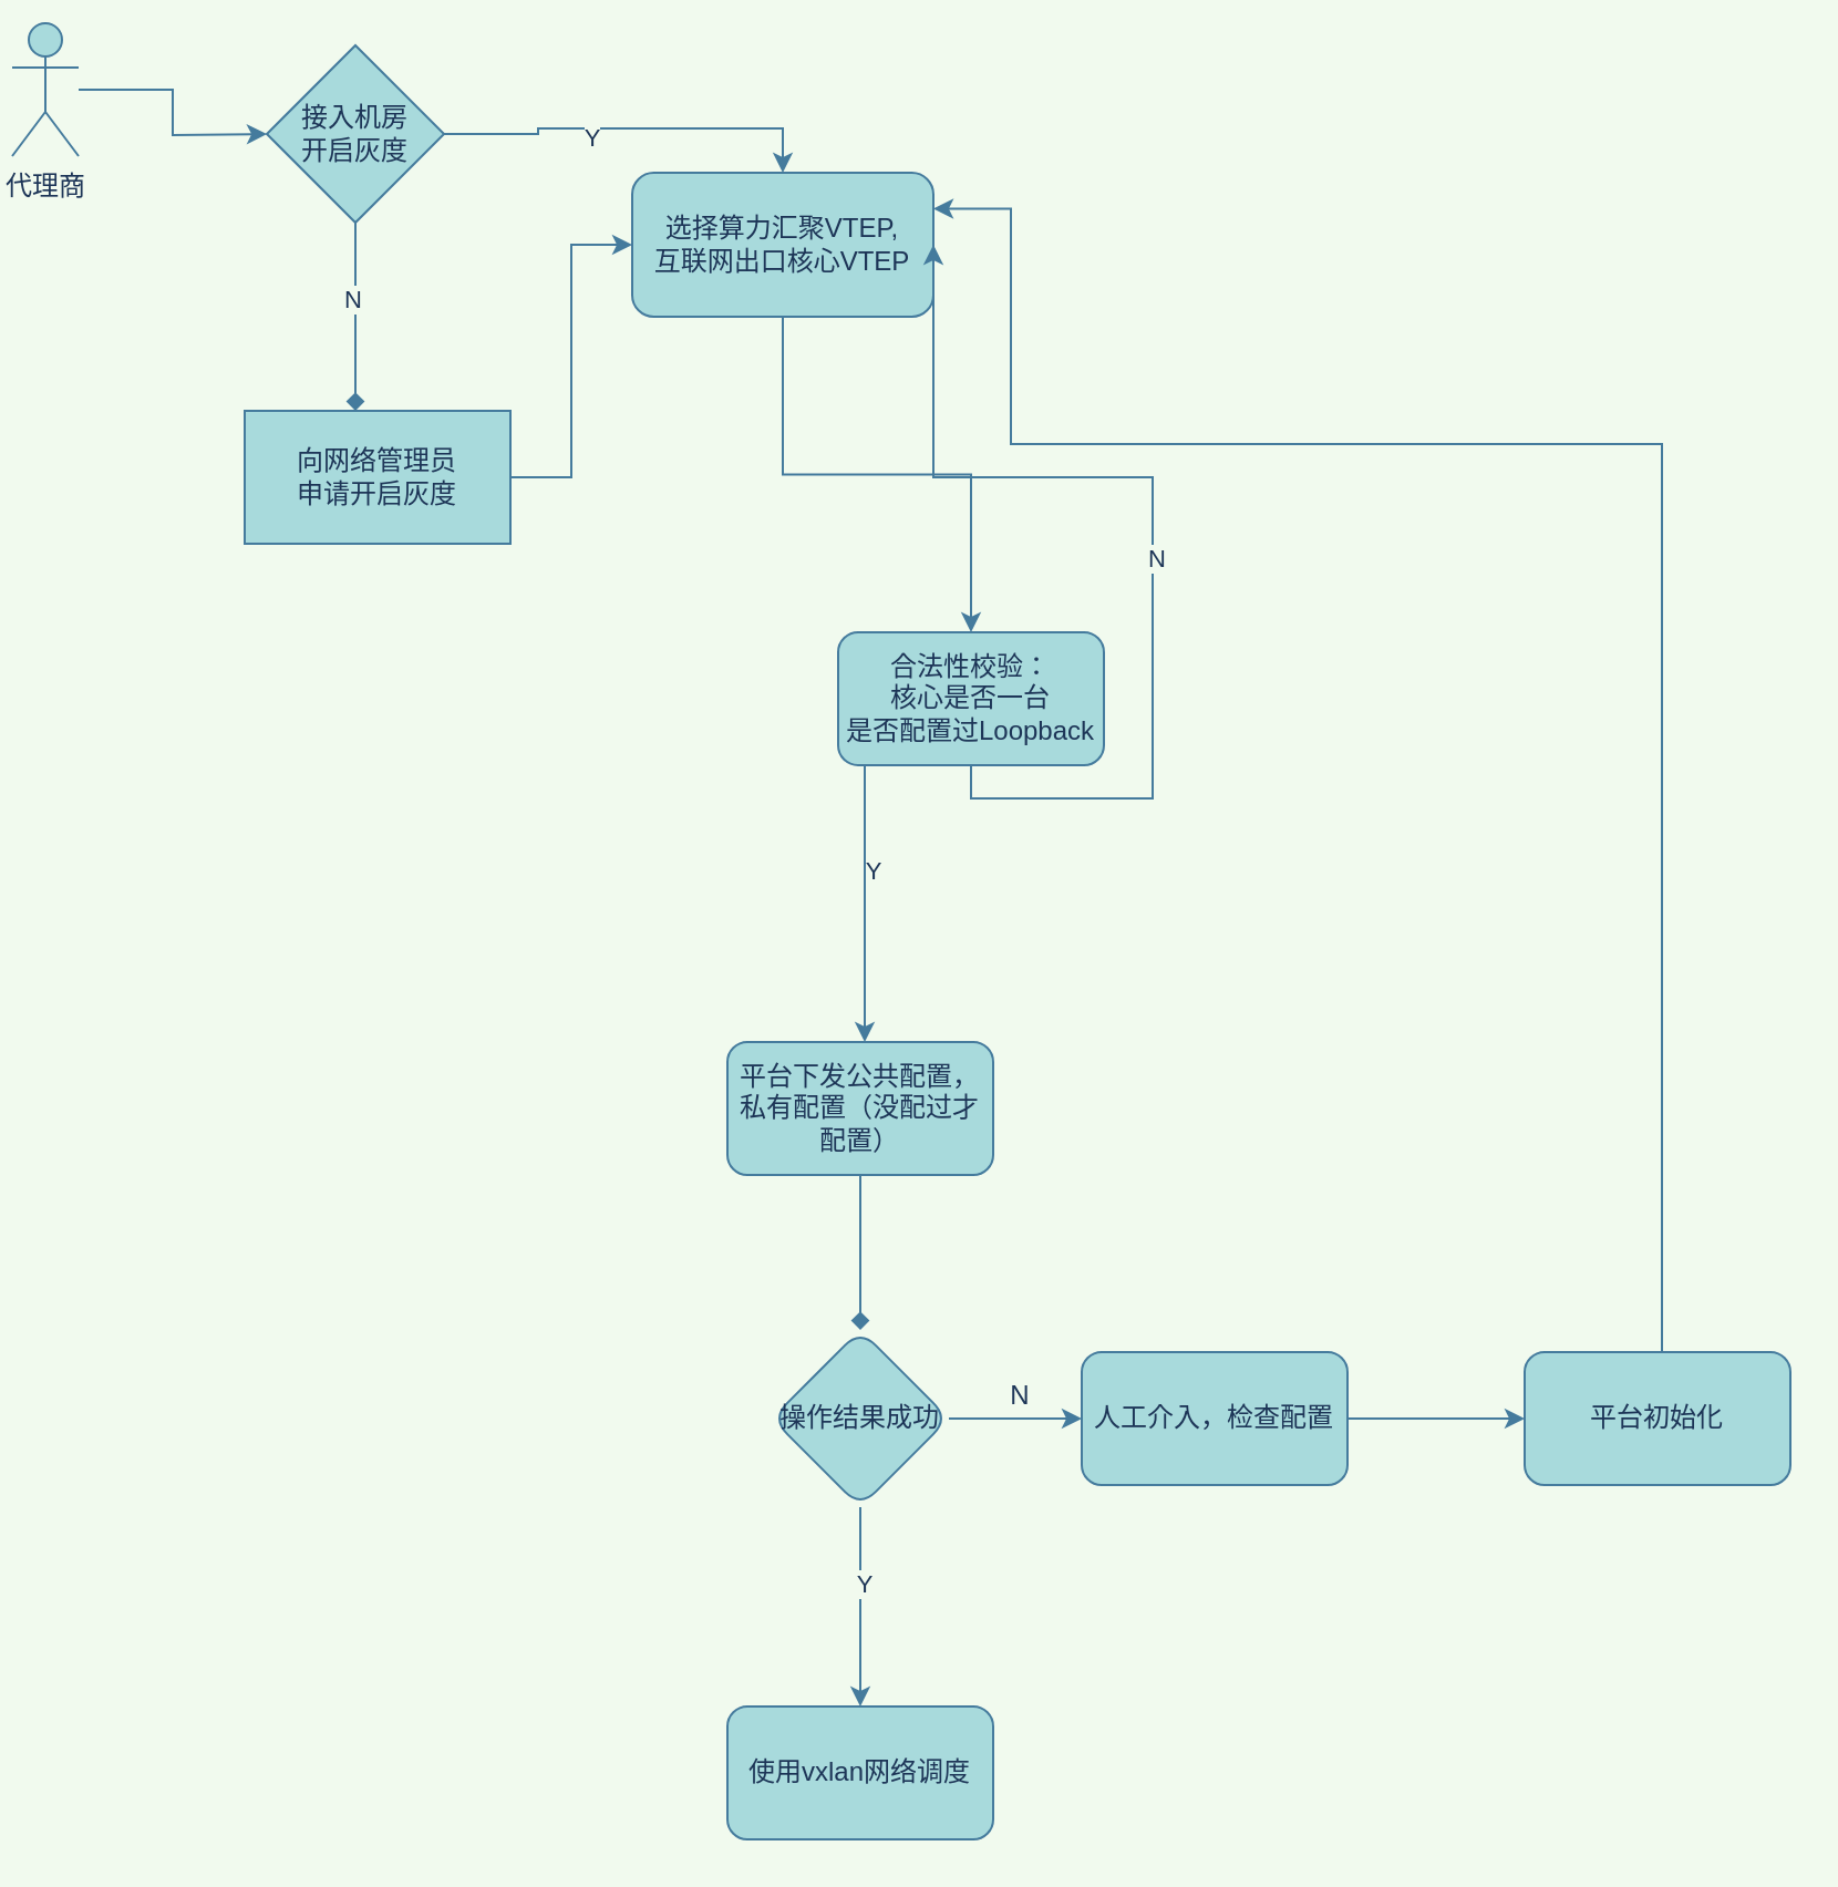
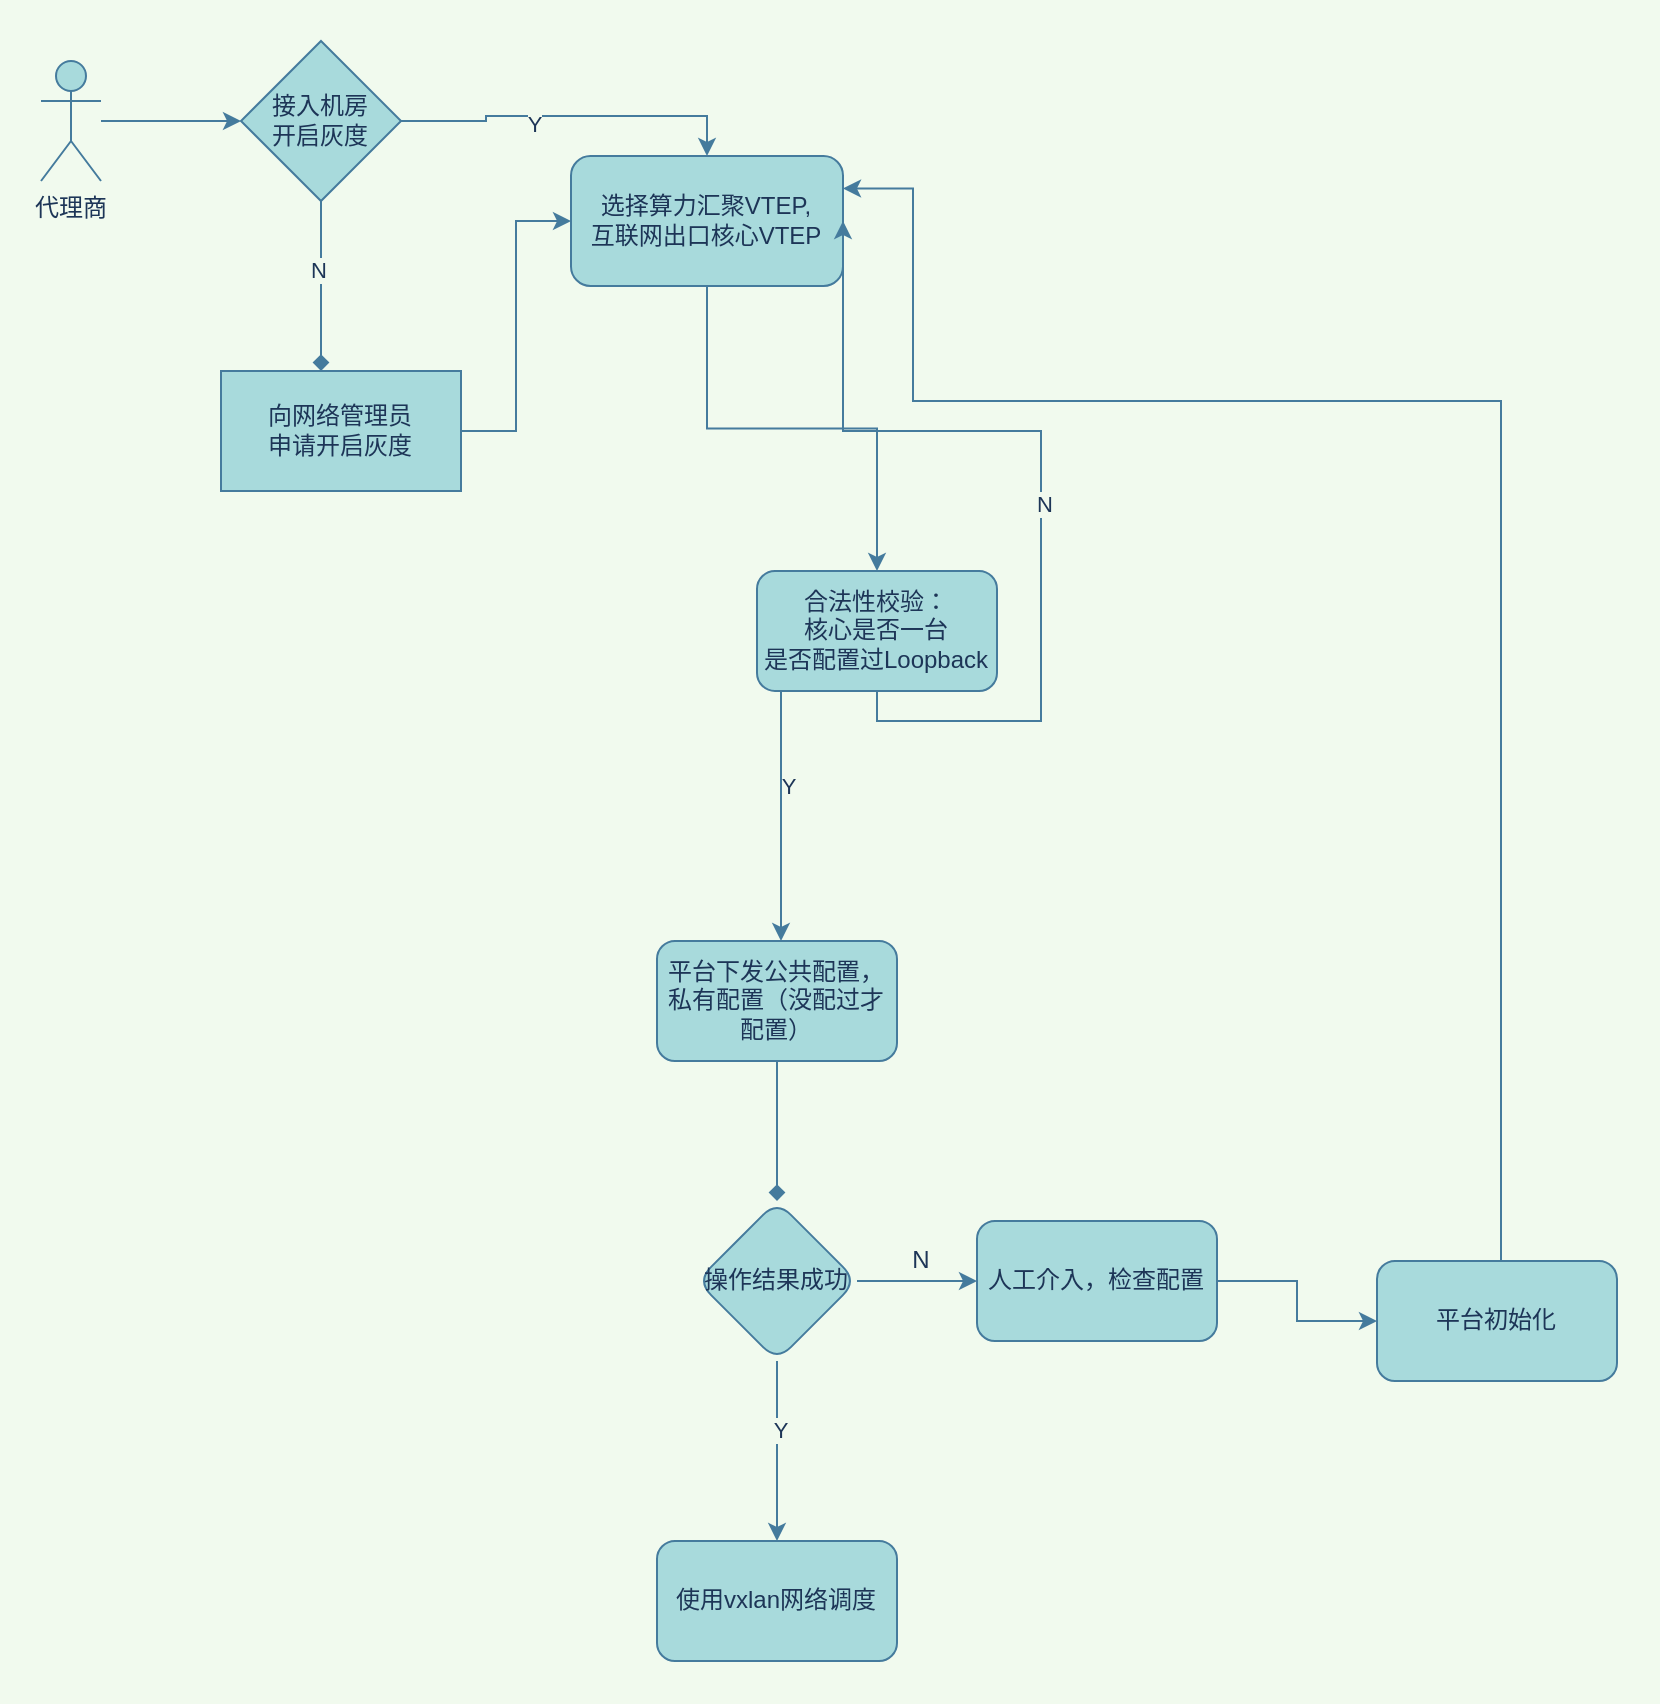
  <mxCell id="0" />
  <mxCell id="1" parent="0" />
  <mxCell id="2" value="" style="edgeStyle=orthogonalEdgeStyle;rounded=0;orthogonalLoop=1;jettySize=auto;html=1;strokeColor=#457B9D;fontColor=#1D3557;fillColor=#A8DADC;labelBackgroundColor=#F1FAEE;" edge="1" parent="1" source="3" target="17"><mxGeometry relative="1" as="geometry" /></mxCell>
  <mxCell id="3" value="选择算力汇聚VTEP,&lt;br&gt;互联网出口核心VTEP" style="rounded=1;whiteSpace=wrap;html=1;fontSize=12;glass=0;strokeWidth=1;shadow=0;fillColor=#A8DADC;strokeColor=#457B9D;fontColor=#1D3557;" parent="1" vertex="1"><mxGeometry x="285" y="77.5" width="136" height="65" as="geometry" /></mxCell>
  <mxCell id="4" style="edgeStyle=orthogonalEdgeStyle;rounded=0;orthogonalLoop=1;jettySize=auto;html=1;strokeColor=#457B9D;fontColor=#1D3557;fillColor=#A8DADC;labelBackgroundColor=#F1FAEE;" edge="1" parent="1" source="5"><mxGeometry relative="1" as="geometry"><mxPoint x="120" y="60" as="targetPoint" /></mxGeometry></mxCell>
- <mxCell id="5" value="代理商" style="shape=umlActor;verticalLabelPosition=bottom;verticalAlign=top;html=1;outlineConnect=0;strokeColor=#457B9D;fontColor=#1D3557;fillColor=#A8DADC;" vertex="1" parent="1"><mxGeometry x="5" y="10" width="30" height="60" as="geometry" /></mxCell>
+ <mxCell id="5" value="代理商" style="shape=umlActor;verticalLabelPosition=bottom;verticalAlign=top;html=1;outlineConnect=0;strokeColor=#457B9D;fontColor=#1D3557;fillColor=#A8DADC;" vertex="1" parent="1"><mxGeometry x="20" y="30" width="30" height="60" as="geometry" /></mxCell>
  <mxCell id="6" value="" style="edgeStyle=orthogonalEdgeStyle;rounded=0;orthogonalLoop=1;jettySize=auto;html=1;strokeColor=#457B9D;fontColor=#1D3557;fillColor=#A8DADC;labelBackgroundColor=#F1FAEE;endArrow=diamond;" edge="1" parent="1" source="10" target="12"><mxGeometry relative="1" as="geometry"><Array as="points"><mxPoint x="160" y="170" /><mxPoint x="160" y="170" /></Array></mxGeometry></mxCell>
  <mxCell id="7" value="N" style="edgeLabel;html=1;align=center;verticalAlign=middle;resizable=0;points=[];fontColor=#1D3557;labelBackgroundColor=#F1FAEE;" vertex="1" connectable="0" parent="6"><mxGeometry x="-0.208" y="-2" relative="1" as="geometry"><mxPoint as="offset" /></mxGeometry></mxCell>
  <mxCell id="8" style="edgeStyle=orthogonalEdgeStyle;rounded=0;orthogonalLoop=1;jettySize=auto;html=1;strokeColor=#457B9D;fontColor=#1D3557;fillColor=#A8DADC;entryX=0.5;entryY=0;entryDx=0;entryDy=0;labelBackgroundColor=#F1FAEE;" edge="1" parent="1" source="10" target="3"><mxGeometry relative="1" as="geometry"><mxPoint x="320" y="60" as="targetPoint" /></mxGeometry></mxCell>
  <mxCell id="9" value="Y" style="edgeLabel;html=1;align=center;verticalAlign=middle;resizable=0;points=[];fontColor=#1D3557;labelBackgroundColor=#F1FAEE;" vertex="1" connectable="0" parent="8"><mxGeometry x="-0.214" y="-4" relative="1" as="geometry"><mxPoint as="offset" /></mxGeometry></mxCell>
  <mxCell id="10" value="接入机房&lt;br&gt;开启灰度" style="rhombus;whiteSpace=wrap;html=1;strokeColor=#457B9D;fontColor=#1D3557;fillColor=#A8DADC;" vertex="1" parent="1"><mxGeometry x="120" y="20" width="80" height="80" as="geometry" /></mxCell>
  <mxCell id="11" style="edgeStyle=orthogonalEdgeStyle;rounded=0;orthogonalLoop=1;jettySize=auto;html=1;entryX=0;entryY=0.5;entryDx=0;entryDy=0;strokeColor=#457B9D;fontColor=#1D3557;fillColor=#A8DADC;labelBackgroundColor=#F1FAEE;" edge="1" parent="1" source="12" target="3"><mxGeometry relative="1" as="geometry" /></mxCell>
  <mxCell id="12" value="向网络管理员&lt;br&gt;申请开启灰度" style="whiteSpace=wrap;html=1;fillColor=#A8DADC;strokeColor=#457B9D;fontColor=#1D3557;" vertex="1" parent="1"><mxGeometry x="110" y="185" width="120" height="60" as="geometry" /></mxCell>
  <mxCell id="13" style="edgeStyle=orthogonalEdgeStyle;rounded=0;orthogonalLoop=1;jettySize=auto;html=1;entryX=1;entryY=0.5;entryDx=0;entryDy=0;strokeColor=#457B9D;fontColor=#1D3557;fillColor=#A8DADC;labelBackgroundColor=#F1FAEE;" edge="1" parent="1" source="17" target="3"><mxGeometry relative="1" as="geometry"><Array as="points"><mxPoint x="520" y="360" /><mxPoint x="520" y="215" /></Array></mxGeometry></mxCell>
  <mxCell id="14" value="N" style="edgeLabel;html=1;align=center;verticalAlign=middle;resizable=0;points=[];fontColor=#1D3557;labelBackgroundColor=#F1FAEE;" vertex="1" connectable="0" parent="13"><mxGeometry x="-0.075" y="-1" relative="1" as="geometry"><mxPoint as="offset" /></mxGeometry></mxCell>
  <mxCell id="15" value="" style="edgeStyle=orthogonalEdgeStyle;rounded=0;orthogonalLoop=1;jettySize=auto;html=1;strokeColor=#457B9D;fontColor=#1D3557;fillColor=#A8DADC;labelBackgroundColor=#F1FAEE;" edge="1" parent="1" source="17" target="19"><mxGeometry relative="1" as="geometry"><Array as="points"><mxPoint x="390" y="430" /><mxPoint x="390" y="430" /></Array></mxGeometry></mxCell>
  <mxCell id="16" value="Y" style="edgeLabel;html=1;align=center;verticalAlign=middle;resizable=0;points=[];fontColor=#1D3557;labelBackgroundColor=#F1FAEE;" vertex="1" connectable="0" parent="15"><mxGeometry x="-0.25" y="3" relative="1" as="geometry"><mxPoint as="offset" /></mxGeometry></mxCell>
  <mxCell id="17" value="合法性校验：&lt;br&gt;核心是否一台&lt;br&gt;是否配置过Loopback" style="whiteSpace=wrap;html=1;fillColor=#A8DADC;strokeColor=#457B9D;fontColor=#1D3557;rounded=1;glass=0;strokeWidth=1;shadow=0;" vertex="1" parent="1"><mxGeometry x="378" y="285" width="120" height="60" as="geometry" /></mxCell>
  <mxCell id="18" value="" style="edgeStyle=orthogonalEdgeStyle;rounded=0;orthogonalLoop=1;jettySize=auto;html=1;strokeColor=#457B9D;fontColor=#1D3557;fillColor=#A8DADC;labelBackgroundColor=#F1FAEE;endArrow=diamond;" edge="1" parent="1" source="19" target="23"><mxGeometry relative="1" as="geometry" /></mxCell>
  <mxCell id="19" value="平台下发公共配置，私有配置（没配过才配置）" style="whiteSpace=wrap;html=1;fillColor=#A8DADC;strokeColor=#457B9D;fontColor=#1D3557;rounded=1;glass=0;strokeWidth=1;shadow=0;" vertex="1" parent="1"><mxGeometry x="328" y="470" width="120" height="60" as="geometry" /></mxCell>
  <mxCell id="20" value="" style="edgeStyle=orthogonalEdgeStyle;rounded=0;orthogonalLoop=1;jettySize=auto;html=1;strokeColor=#457B9D;fontColor=#1D3557;fillColor=#A8DADC;labelBackgroundColor=#F1FAEE;" edge="1" parent="1" source="23" target="25"><mxGeometry relative="1" as="geometry" /></mxCell>
  <mxCell id="21" value="" style="edgeStyle=orthogonalEdgeStyle;rounded=0;orthogonalLoop=1;jettySize=auto;html=1;strokeColor=#457B9D;fontColor=#1D3557;fillColor=#A8DADC;labelBackgroundColor=#F1FAEE;" edge="1" parent="1" source="23" target="28"><mxGeometry relative="1" as="geometry"><Array as="points"><mxPoint x="388" y="720" /><mxPoint x="388" y="720" /></Array></mxGeometry></mxCell>
  <mxCell id="22" value="Y" style="edgeLabel;html=1;align=center;verticalAlign=middle;resizable=0;points=[];fontColor=#1D3557;labelBackgroundColor=#F1FAEE;" vertex="1" connectable="0" parent="21"><mxGeometry x="-0.252" y="1" relative="1" as="geometry"><mxPoint as="offset" /></mxGeometry></mxCell>
  <mxCell id="23" value="操作结果成功" style="rhombus;whiteSpace=wrap;html=1;fillColor=#A8DADC;strokeColor=#457B9D;fontColor=#1D3557;rounded=1;glass=0;strokeWidth=1;shadow=0;" vertex="1" parent="1"><mxGeometry x="348" y="600" width="80" height="80" as="geometry" /></mxCell>
  <mxCell id="24" value="" style="edgeStyle=orthogonalEdgeStyle;rounded=0;orthogonalLoop=1;jettySize=auto;html=1;strokeColor=#457B9D;fontColor=#1D3557;fillColor=#A8DADC;labelBackgroundColor=#F1FAEE;" edge="1" parent="1" source="25" target="27"><mxGeometry relative="1" as="geometry" /></mxCell>
  <mxCell id="25" value="人工介入，检查配置" style="whiteSpace=wrap;html=1;fillColor=#A8DADC;strokeColor=#457B9D;fontColor=#1D3557;rounded=1;glass=0;strokeWidth=1;shadow=0;" vertex="1" parent="1"><mxGeometry x="488" y="610" width="120" height="60" as="geometry" /></mxCell>
  <mxCell id="26" style="edgeStyle=orthogonalEdgeStyle;rounded=0;orthogonalLoop=1;jettySize=auto;html=1;strokeColor=#457B9D;fontColor=#1D3557;fillColor=#A8DADC;entryX=1;entryY=0.25;entryDx=0;entryDy=0;labelBackgroundColor=#F1FAEE;" edge="1" parent="1" source="27" target="3"><mxGeometry relative="1" as="geometry"><mxPoint x="490" y="210" as="targetPoint" /><Array as="points"><mxPoint x="750" y="200" /><mxPoint x="456" y="200" /></Array></mxGeometry></mxCell>
- <mxCell id="27" value="平台初始化" style="whiteSpace=wrap;html=1;fillColor=#A8DADC;strokeColor=#457B9D;fontColor=#1D3557;rounded=1;glass=0;strokeWidth=1;shadow=0;" vertex="1" parent="1"><mxGeometry x="688" y="610" width="120" height="60" as="geometry" /></mxCell>
+ <mxCell id="27" value="平台初始化" style="whiteSpace=wrap;html=1;fillColor=#A8DADC;strokeColor=#457B9D;fontColor=#1D3557;rounded=1;glass=0;strokeWidth=1;shadow=0;" vertex="1" parent="1"><mxGeometry x="688" y="630" width="120" height="60" as="geometry" /></mxCell>
  <mxCell id="28" value="使用vxlan网络调度" style="whiteSpace=wrap;html=1;fillColor=#A8DADC;strokeColor=#457B9D;fontColor=#1D3557;rounded=1;glass=0;strokeWidth=1;shadow=0;" vertex="1" parent="1"><mxGeometry x="328" y="770" width="120" height="60" as="geometry" /></mxCell>
  <mxCell id="29" value="N" style="text;html=1;align=center;verticalAlign=middle;resizable=0;points=[];autosize=1;strokeColor=none;fillColor=none;fontColor=#1D3557;" vertex="1" parent="1"><mxGeometry x="445" y="615" width="30" height="30" as="geometry" /></mxCell>
